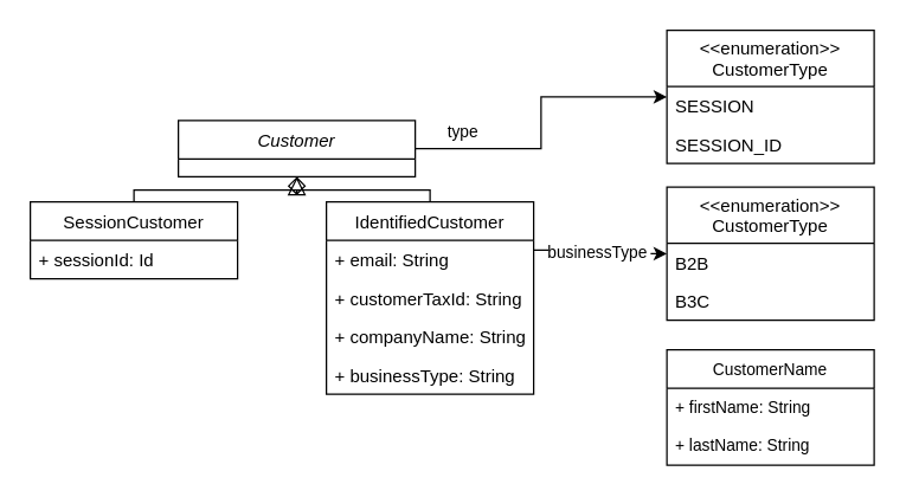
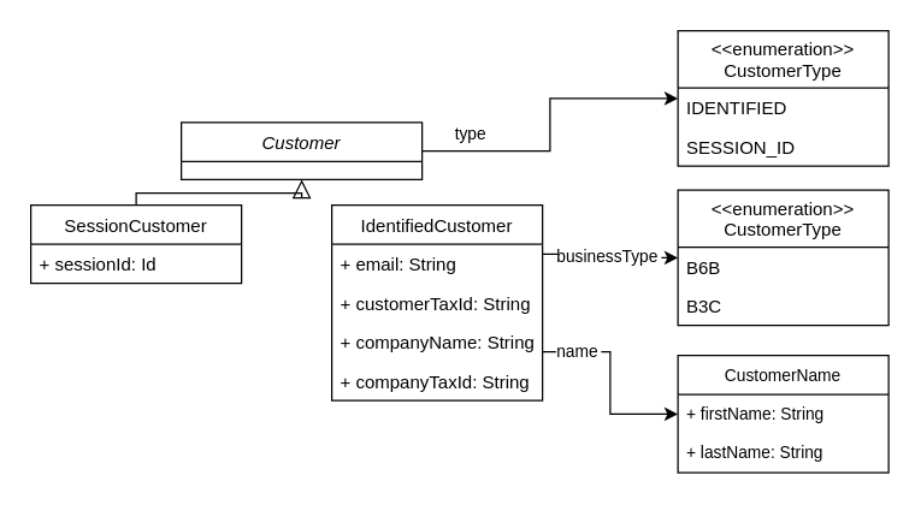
  <mxCell id="0" />
  <mxCell id="1" parent="0" />
  <mxCell id="2" value="Customer" style="swimlane;fontStyle=2;align=center;verticalAlign=top;childLayout=stackLayout;horizontal=1;startSize=26;horizontalStack=0;resizeParent=1;resizeLast=0;collapsible=1;marginBottom=0;rounded=0;shadow=0;strokeWidth=1;fontColor=#000000;labelBackgroundColor=none;" vertex="1" parent="1"><mxGeometry x="120" y="81" width="160" height="38" as="geometry"><mxRectangle x="230" y="140" width="160" height="26" as="alternateBounds" /></mxGeometry></mxCell>
+ <mxCell id="3" style="edgeStyle=orthogonalEdgeStyle;rounded=0;orthogonalLoop=1;jettySize=auto;html=1;labelBackgroundColor=none;fontFamily=Helvetica;fontSize=11;fontColor=#000000;exitX=1;exitY=0.75;exitDx=0;exitDy=0;" edge="1" parent="1" source="7" target="21"><mxGeometry relative="1" as="geometry" /></mxCell>
+ <mxCell id="4" value="name" style="edgeLabel;align=center;verticalAlign=middle;resizable=0;points=[];fontSize=11;fontFamily=Helvetica;fontColor=#000000;labelBackgroundColor=#FFFFFF;" vertex="1" connectable="0" parent="3"><mxGeometry x="0.108" y="1" relative="1" as="geometry"><mxPoint x="-23" y="-29" as="offset" /></mxGeometry></mxCell>
  <mxCell id="5" style="edgeStyle=orthogonalEdgeStyle;rounded=0;orthogonalLoop=1;jettySize=auto;html=1;labelBackgroundColor=none;fontFamily=Helvetica;fontSize=11;fontColor=#000000;exitX=1;exitY=0.25;exitDx=0;exitDy=0;" edge="1" parent="1" source="7" target="24"><mxGeometry relative="1" as="geometry"><mxPoint x="900" y="628" as="targetPoint" /></mxGeometry></mxCell>
  <mxCell id="6" value="businessType" style="edgeLabel;align=center;verticalAlign=middle;resizable=0;points=[];fontSize=11;fontFamily=Helvetica;fontColor=#000000;labelBackgroundColor=#FFFFFF;" vertex="1" connectable="0" parent="5"><mxGeometry x="-0.102" y="-1" relative="1" as="geometry"><mxPoint x="1" as="offset" /></mxGeometry></mxCell>
  <mxCell id="7" value="IdentifiedCustomer" style="swimlane;fontStyle=0;align=center;verticalAlign=top;childLayout=stackLayout;horizontal=1;startSize=26;horizontalStack=0;resizeParent=1;resizeLast=0;collapsible=1;marginBottom=0;rounded=0;shadow=0;strokeWidth=1;fontColor=#000000;labelBackgroundColor=none;" vertex="1" parent="1"><mxGeometry x="220" y="136" width="140" height="130" as="geometry"><mxRectangle x="1060" y="380" width="160" height="26" as="alternateBounds" /></mxGeometry></mxCell>
  <mxCell id="8" value="+ email: String" style="text;align=left;verticalAlign=top;spacingLeft=4;spacingRight=4;overflow=hidden;rotatable=0;points=[[0,0.5],[1,0.5]];portConstraint=eastwest;fontColor=#000000;labelBackgroundColor=none;" vertex="1" parent="7"><mxGeometry y="26" width="140" height="26" as="geometry" /></mxCell>
  <mxCell id="9" value="+ customerTaxId: String" style="text;align=left;verticalAlign=top;spacingLeft=4;spacingRight=4;overflow=hidden;rotatable=0;points=[[0,0.5],[1,0.5]];portConstraint=eastwest;rounded=0;shadow=0;html=0;fontColor=#000000;labelBackgroundColor=none;" vertex="1" parent="7"><mxGeometry y="52" width="140" height="26" as="geometry" /></mxCell>
  <mxCell id="10" value="+ companyName: String" style="text;align=left;verticalAlign=top;spacingLeft=4;spacingRight=4;overflow=hidden;rotatable=0;points=[[0,0.5],[1,0.5]];portConstraint=eastwest;rounded=0;shadow=0;html=0;fontColor=#000000;labelBackgroundColor=none;" vertex="1" parent="7"><mxGeometry y="78" width="140" height="26" as="geometry" /></mxCell>
- <mxCell id="11" value="+ businessType: String" style="text;align=left;verticalAlign=top;spacingLeft=4;spacingRight=4;overflow=hidden;rotatable=0;points=[[0,0.5],[1,0.5]];portConstraint=eastwest;rounded=0;shadow=0;html=0;fontColor=#000000;labelBackgroundColor=none;" vertex="1" parent="7"><mxGeometry y="104" width="140" height="26" as="geometry" /></mxCell>
- <mxCell id="12" value="" style="endArrow=block;endSize=10;endFill=0;shadow=0;strokeWidth=1;rounded=0;edgeStyle=elbowEdgeStyle;elbow=vertical;fontColor=#000000;labelBackgroundColor=none;" edge="1" parent="1" source="7" target="2"><mxGeometry width="160" relative="1" as="geometry"><mxPoint x="670" y="312" as="sourcePoint" /><mxPoint x="670" y="312" as="targetPoint" /></mxGeometry></mxCell>
+ <mxCell id="11" value="+ companyTaxId: String" style="text;align=left;verticalAlign=top;spacingLeft=4;spacingRight=4;overflow=hidden;rotatable=0;points=[[0,0.5],[1,0.5]];portConstraint=eastwest;rounded=0;shadow=0;html=0;fontColor=#000000;labelBackgroundColor=none;" vertex="1" parent="7"><mxGeometry y="104" width="140" height="26" as="geometry" /></mxCell>
  <mxCell id="13" value="SessionCustomer" style="swimlane;fontStyle=0;align=center;verticalAlign=top;childLayout=stackLayout;horizontal=1;startSize=26;horizontalStack=0;resizeParent=1;resizeLast=0;collapsible=1;marginBottom=0;rounded=0;shadow=0;strokeWidth=1;fontColor=#000000;labelBackgroundColor=none;" vertex="1" parent="1"><mxGeometry x="20" y="136" width="140" height="52" as="geometry"><mxRectangle x="340" y="380" width="170" height="26" as="alternateBounds" /></mxGeometry></mxCell>
  <mxCell id="14" value="+ sessionId: Id" style="text;align=left;verticalAlign=top;spacingLeft=4;spacingRight=4;overflow=hidden;rotatable=0;points=[[0,0.5],[1,0.5]];portConstraint=eastwest;fontColor=#000000;labelBackgroundColor=none;" vertex="1" parent="13"><mxGeometry y="26" width="140" height="26" as="geometry" /></mxCell>
- <mxCell id="15" value="" style="endArrow=diamond;endSize=10;endFill=0;shadow=0;strokeWidth=1;rounded=0;edgeStyle=elbowEdgeStyle;elbow=vertical;fontColor=#000000;labelBackgroundColor=none;" edge="1" parent="1" source="13" target="2"><mxGeometry width="160" relative="1" as="geometry"><mxPoint x="680" y="482" as="sourcePoint" /><mxPoint x="780" y="380" as="targetPoint" /></mxGeometry></mxCell>
+ <mxCell id="15" value="" style="endArrow=block;endSize=10;endFill=0;shadow=0;strokeWidth=1;rounded=0;edgeStyle=elbowEdgeStyle;elbow=vertical;fontColor=#000000;labelBackgroundColor=none;" edge="1" parent="1" source="13" target="2"><mxGeometry width="160" relative="1" as="geometry"><mxPoint x="680" y="482" as="sourcePoint" /><mxPoint x="780" y="380" as="targetPoint" /></mxGeometry></mxCell>
  <mxCell id="16" value="&lt;&lt;enumeration&gt;&gt;&#10;CustomerType" style="swimlane;fontStyle=0;childLayout=stackLayout;horizontal=1;startSize=38;fillColor=none;horizontalStack=0;resizeParent=1;resizeParentMax=0;resizeLast=0;collapsible=1;marginBottom=0;labelBackgroundColor=none;fontColor=#000000;strokeColor=#000000;" vertex="1" parent="1"><mxGeometry x="450" y="20" width="140" height="90" as="geometry" /></mxCell>
- <mxCell id="17" value="SESSION" style="text;strokeColor=none;fillColor=none;align=left;verticalAlign=top;spacingLeft=4;spacingRight=4;overflow=hidden;rotatable=0;points=[[0,0.5],[1,0.5]];portConstraint=eastwest;labelBackgroundColor=none;fontColor=#000000;" vertex="1" parent="16"><mxGeometry y="38" width="140" height="26" as="geometry" /></mxCell>
+ <mxCell id="17" value="IDENTIFIED" style="text;strokeColor=none;fillColor=none;align=left;verticalAlign=top;spacingLeft=4;spacingRight=4;overflow=hidden;rotatable=0;points=[[0,0.5],[1,0.5]];portConstraint=eastwest;labelBackgroundColor=none;fontColor=#000000;" vertex="1" parent="16"><mxGeometry y="38" width="140" height="26" as="geometry" /></mxCell>
  <mxCell id="18" value="SESSION_ID" style="text;strokeColor=none;fillColor=none;align=left;verticalAlign=top;spacingLeft=4;spacingRight=4;overflow=hidden;rotatable=0;points=[[0,0.5],[1,0.5]];portConstraint=eastwest;labelBackgroundColor=none;fontColor=#000000;" vertex="1" parent="16"><mxGeometry y="64" width="140" height="26" as="geometry" /></mxCell>
  <mxCell id="19" style="edgeStyle=orthogonalEdgeStyle;rounded=0;orthogonalLoop=1;jettySize=auto;html=1;labelBackgroundColor=none;fontFamily=Helvetica;fontSize=11;fontColor=#000000;" edge="1" parent="1" source="2" target="16"><mxGeometry relative="1" as="geometry" /></mxCell>
  <mxCell id="20" value="type" style="edgeLabel;align=center;verticalAlign=middle;resizable=0;points=[];fontSize=11;fontFamily=Helvetica;fontColor=#000000;labelBackgroundColor=#FFFFFF;" vertex="1" connectable="0" parent="19"><mxGeometry x="-0.069" y="-1" relative="1" as="geometry"><mxPoint x="-54" y="-2" as="offset" /></mxGeometry></mxCell>
  <mxCell id="21" value="CustomerName" style="swimlane;fontStyle=0;childLayout=stackLayout;horizontal=1;startSize=26;fillColor=none;horizontalStack=0;resizeParent=1;resizeParentMax=0;resizeLast=0;collapsible=1;marginBottom=0;labelBackgroundColor=#FFFFFF;fontFamily=Helvetica;fontSize=11;fontColor=#000000;" vertex="1" parent="1"><mxGeometry x="450" y="236" width="140" height="78" as="geometry" /></mxCell>
  <mxCell id="22" value="+ firstName: String" style="text;strokeColor=none;fillColor=none;align=left;verticalAlign=top;spacingLeft=4;spacingRight=4;overflow=hidden;rotatable=0;points=[[0,0.5],[1,0.5]];portConstraint=eastwest;labelBackgroundColor=#FFFFFF;fontFamily=Helvetica;fontSize=11;fontColor=#000000;" vertex="1" parent="21"><mxGeometry y="26" width="140" height="26" as="geometry" /></mxCell>
  <mxCell id="23" value="+ lastName: String" style="text;strokeColor=none;fillColor=none;align=left;verticalAlign=top;spacingLeft=4;spacingRight=4;overflow=hidden;rotatable=0;points=[[0,0.5],[1,0.5]];portConstraint=eastwest;labelBackgroundColor=#FFFFFF;fontFamily=Helvetica;fontSize=11;fontColor=#000000;" vertex="1" parent="21"><mxGeometry y="52" width="140" height="26" as="geometry" /></mxCell>
  <mxCell id="24" value="&lt;&lt;enumeration&gt;&gt;&#10;CustomerType" style="swimlane;fontStyle=0;childLayout=stackLayout;horizontal=1;startSize=38;fillColor=none;horizontalStack=0;resizeParent=1;resizeParentMax=0;resizeLast=0;collapsible=1;marginBottom=0;labelBackgroundColor=none;fontColor=#000000;strokeColor=#000000;" vertex="1" parent="1"><mxGeometry x="450" y="126" width="140" height="90" as="geometry" /></mxCell>
- <mxCell id="25" value="B2B" style="text;strokeColor=none;fillColor=none;align=left;verticalAlign=top;spacingLeft=4;spacingRight=4;overflow=hidden;rotatable=0;points=[[0,0.5],[1,0.5]];portConstraint=eastwest;labelBackgroundColor=none;fontColor=#000000;" vertex="1" parent="24"><mxGeometry y="38" width="140" height="26" as="geometry" /></mxCell>
+ <mxCell id="25" value="B6B" style="text;strokeColor=none;fillColor=none;align=left;verticalAlign=top;spacingLeft=4;spacingRight=4;overflow=hidden;rotatable=0;points=[[0,0.5],[1,0.5]];portConstraint=eastwest;labelBackgroundColor=none;fontColor=#000000;" vertex="1" parent="24"><mxGeometry y="38" width="140" height="26" as="geometry" /></mxCell>
  <mxCell id="26" value="B3C" style="text;strokeColor=none;fillColor=none;align=left;verticalAlign=top;spacingLeft=4;spacingRight=4;overflow=hidden;rotatable=0;points=[[0,0.5],[1,0.5]];portConstraint=eastwest;labelBackgroundColor=none;fontColor=#000000;" vertex="1" parent="24"><mxGeometry y="64" width="140" height="26" as="geometry" /></mxCell>
